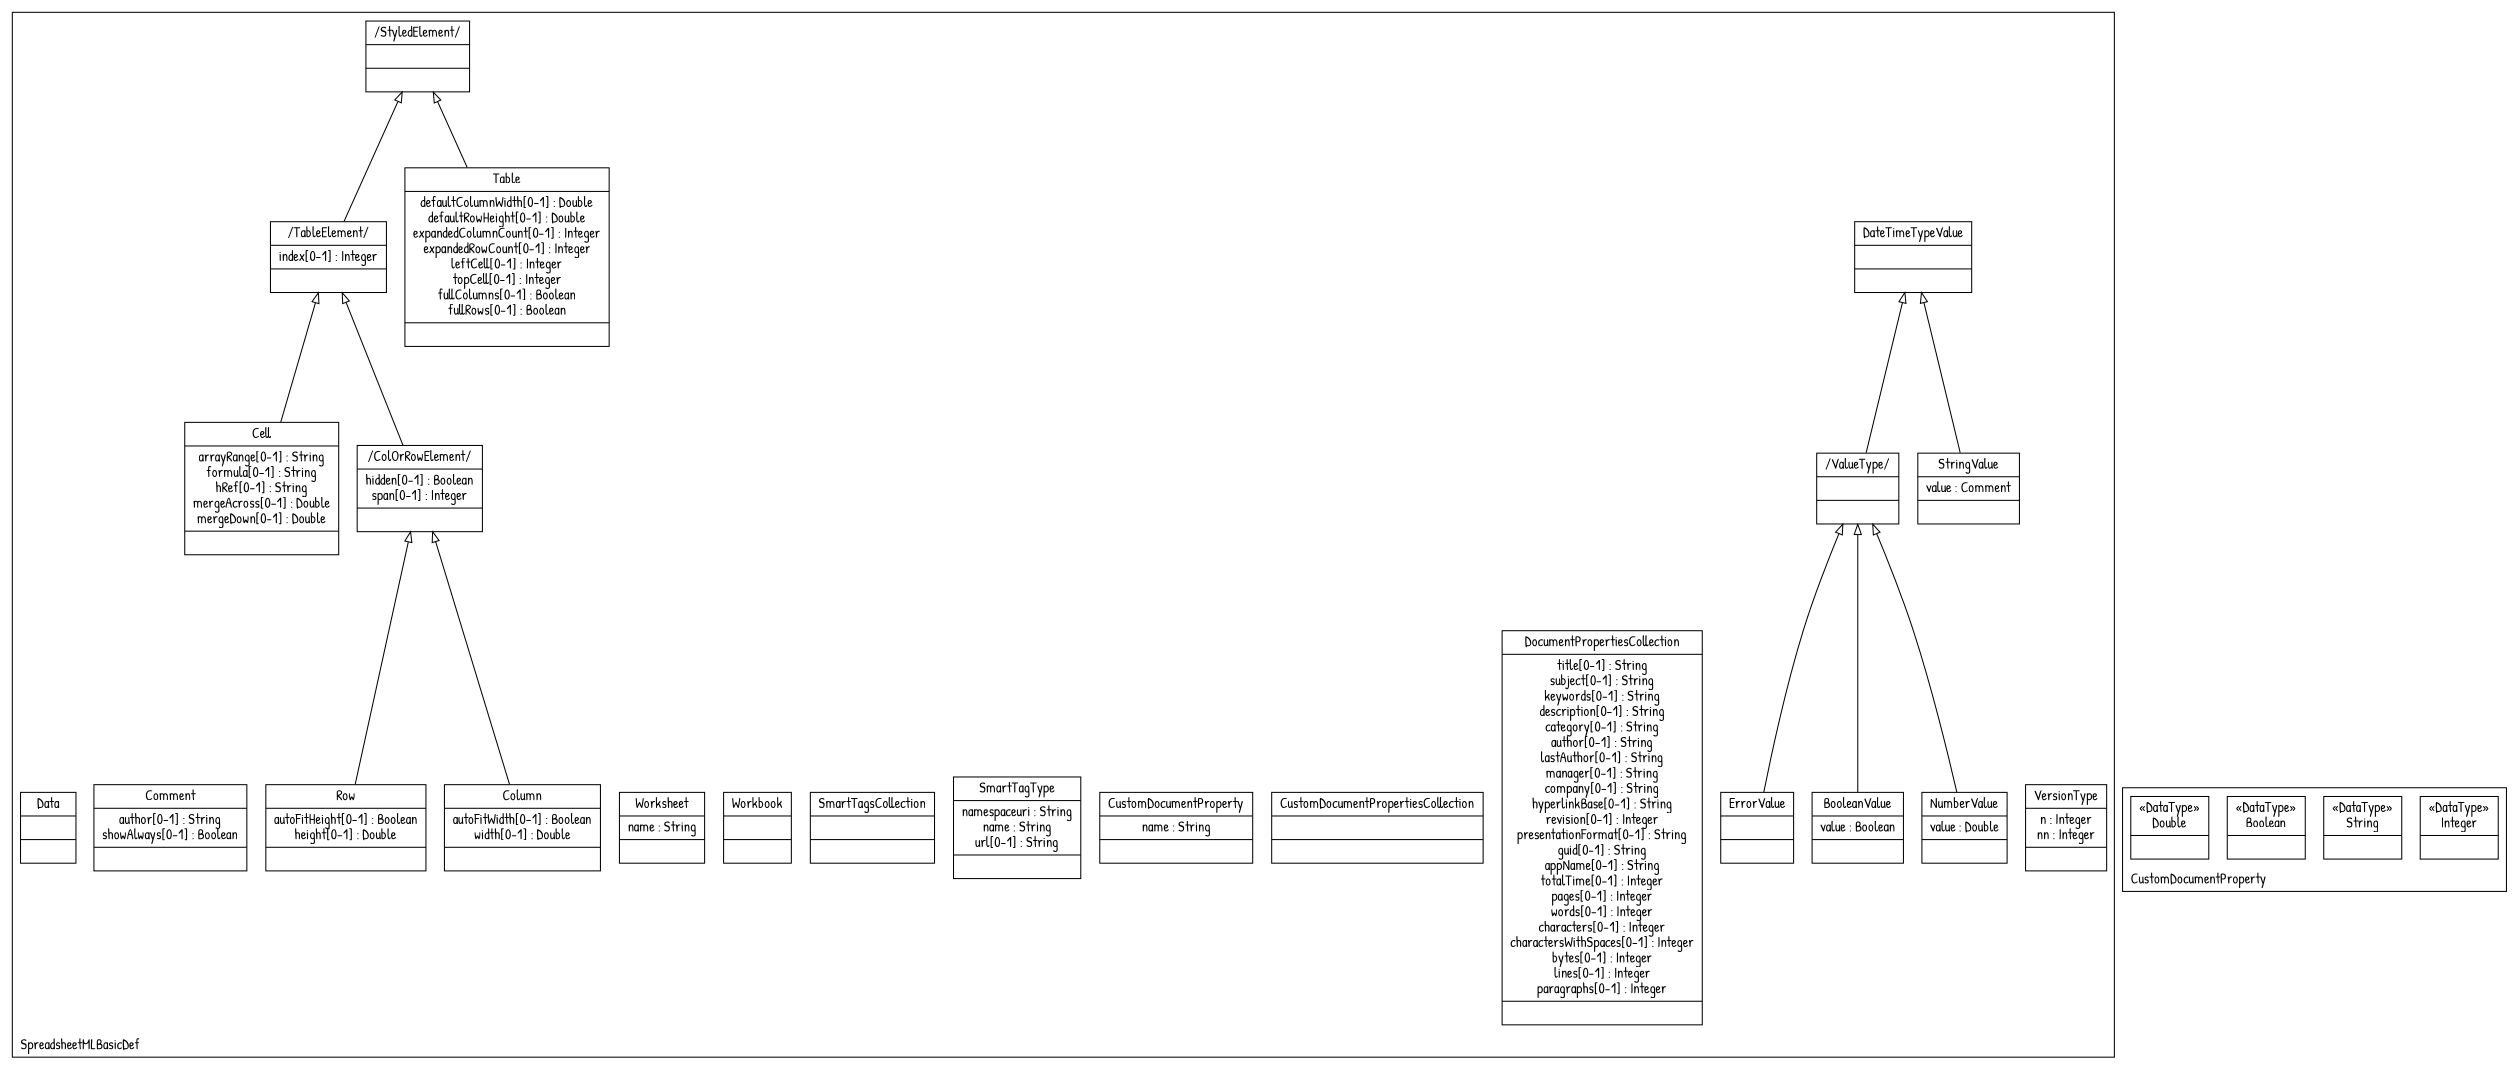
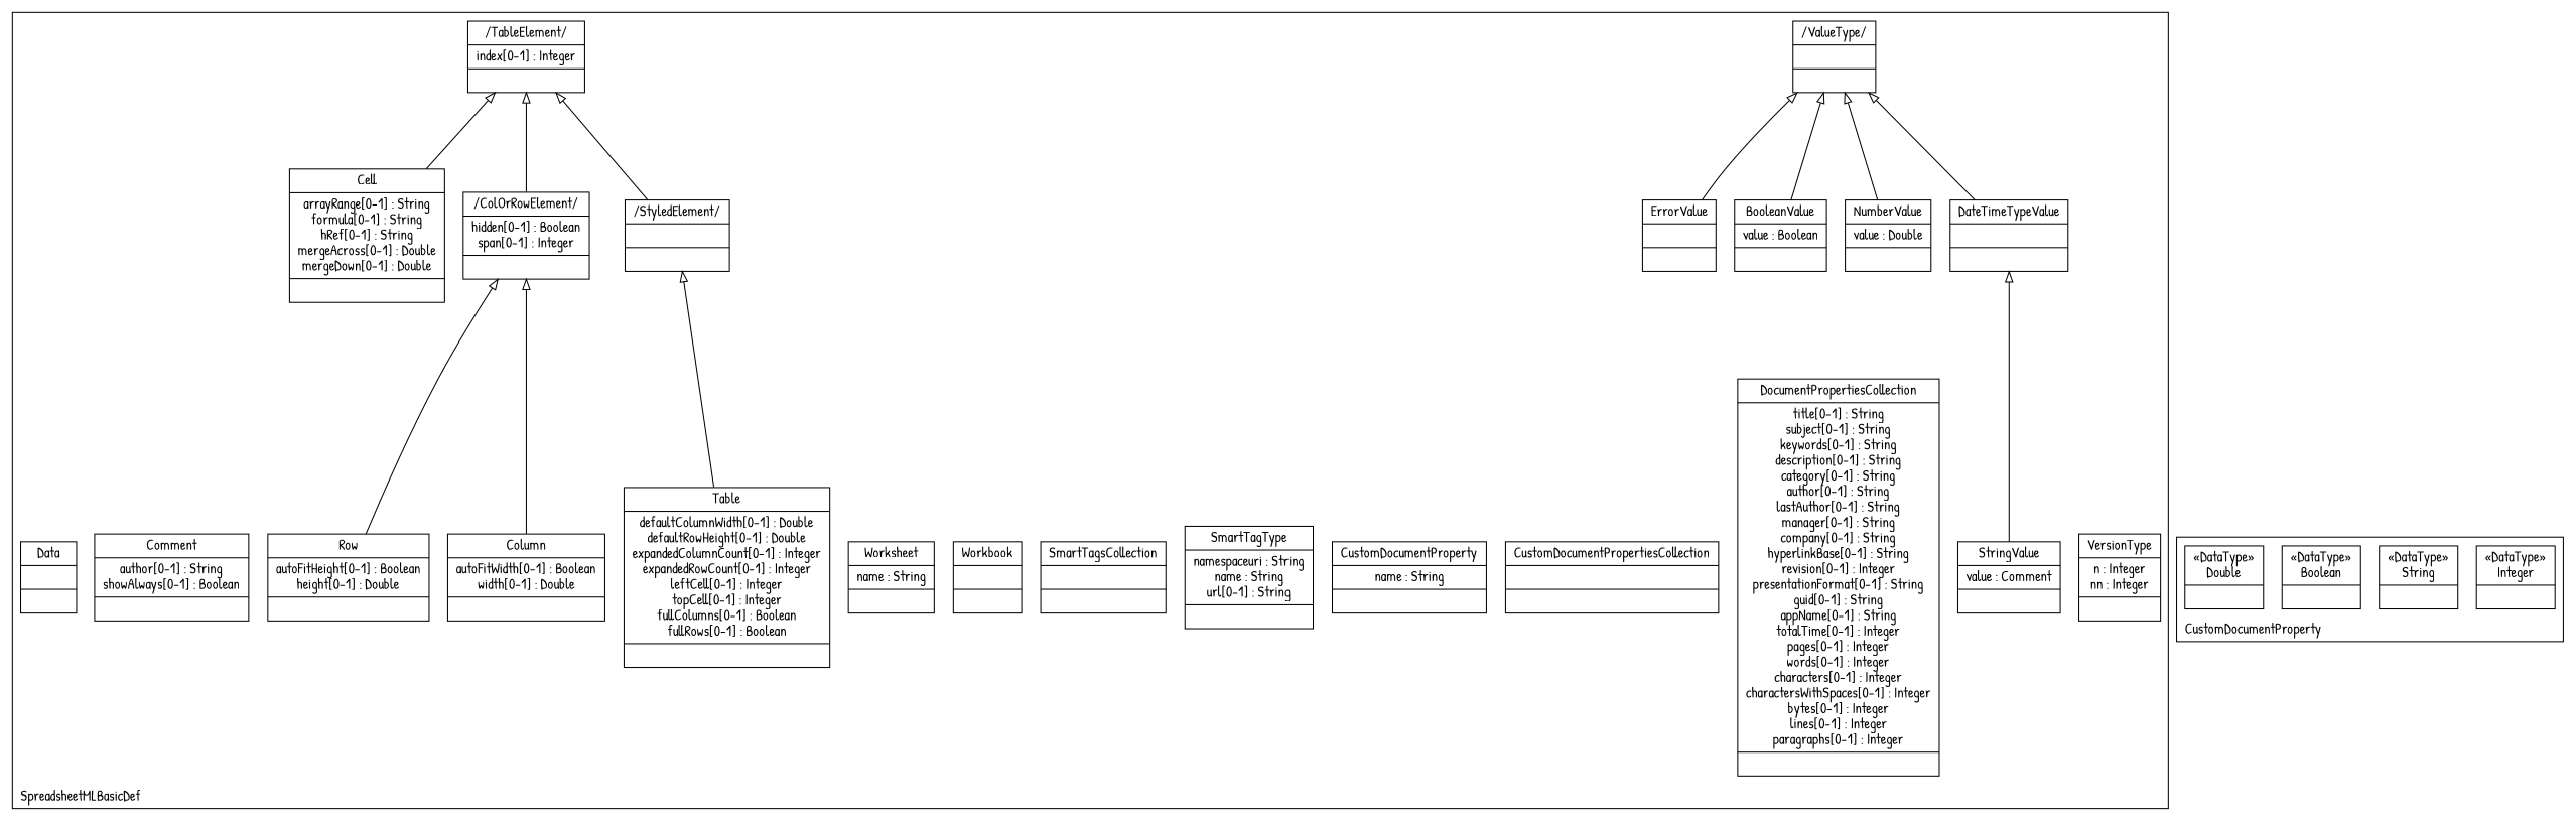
  digraph {
    compound=true
    fontname="Patrick Hand"
    labeljust=l
    labelloc=t
    nodeSep=0.75
    rankdir=BT
    node [fontname="Patrick Hand" shape=record]
    edge [arrowhead=onormal constraint=true fontname="Patrick Hand" group=ValueType minlen=2]
    n1 [label="{VersionType|n : Integer\nnn : Integer| }"]
    n2 [label="{/ValueType/| | }"]
    n3 [label="{StringValue|value : Comment| }"]
    n4 [label="{NumberValue|value : Double| }"]
    n5 [label="{DateTimeTypeValue| | }"]
    n6 [label="{BooleanValue|value : Boolean| }"]
    n7 [label="{ErrorValue| | }"]
    n8 [label="{DocumentPropertiesCollection|title[0-1] : String\nsubject[0-1] : String\nkeywords[0-1] : String\ndescription[0-1] : String\ncategory[0-1] : String\nauthor[0-1] : String\nlastAuthor[0-1] : String\nmanager[0-1] : String\ncompany[0-1] : String\nhyperlinkBase[0-1] : String\nrevision[0-1] : Integer\npresentationFormat[0-1] : String\nguid[0-1] : String\nappName[0-1] : String\ntotalTime[0-1] : Integer\npages[0-1] : Integer\nwords[0-1] : Integer\ncharacters[0-1] : Integer\ncharactersWithSpaces[0-1] : Integer\nbytes[0-1] : Integer\nlines[0-1] : Integer\nparagraphs[0-1] : Integer| }"]
    n9 [label="{CustomDocumentPropertiesCollection| | }"]
    n10 [label="{CustomDocumentProperty|name : String| }"]
    n11 [label="{SmartTagType|namespaceuri : String\nname : String\nurl[0-1] : String| }"]
    n12 [label="{SmartTagsCollection| | }"]
    n13 [label="{Workbook| | }"]
    n14 [label="{Worksheet|name : String| }"]
    n15 [label="{/StyledElement/| | }"]
    n16 [label="{Table|defaultColumnWidth[0-1] : Double\ndefaultRowHeight[0-1] : Double\nexpandedColumnCount[0-1] : Integer\nexpandedRowCount[0-1] : Integer\nleftCell[0-1] : Integer\ntopCell[0-1] : Integer\nfullColumns[0-1] : Boolean\nfullRows[0-1] : Boolean| }"]
    n17 [label="{/TableElement/|index[0-1] : Integer| }"]
    n18 [label="{/ColOrRowElement/|hidden[0-1] : Boolean\nspan[0-1] : Integer| }"]
    n19 [label="{Column|autoFitWidth[0-1] : Boolean\nwidth[0-1] : Double| }"]
    n20 [label="{Row|autoFitHeight[0-1] : Boolean\nheight[0-1] : Double| }"]
    n21 [label="{Cell|arrayRange[0-1] : String\nformula[0-1] : String\nhRef[0-1] : String\nmergeAcross[0-1] : Double\nmergeDown[0-1] : Double| }"]
    n22 [label="{Comment|author[0-1] : String\nshowAlways[0-1] : Boolean| }"]
    n23 [label="{Data| | }"]
    n24 [label="{&#171;DataType&#187;\nInteger|}"]
    n25 [label="{&#171;DataType&#187;\nString|}"]
    n26 [label="{&#171;DataType&#187;\nBoolean|}"]
    n27 [label="{&#171;DataType&#187;\nDouble|}"]
    subgraph cluster_1 {
      color=black
      label=SpreadsheetMLBasicDef
      n1
      n2
      n3
      n4
      n5
      n6
      n7
      n8
      n9
      n10
      n11
      n12
      n13
      n14
      n15
      n16
      n17
      n18
      n19
      n20
      n21
      n22
      n23
    }
    subgraph cluster_2 {
      color=black
      label=CustomDocumentProperty
      n24
      n25
      n26
      n27
    }
    n3 -> n5
    n4 -> n2
-   n2 -> n5
+   n5 -> n2
    n6 -> n2
    n7 -> n2
    n16 -> n15 [group=StyledElement]
-   n17 -> n15 [group=StyledElement]
+   n15 -> n17 [group=StyledElement]
    n18 -> n17 [group=TableElement]
    n19 -> n18 [group=ColOrRowElement]
    n20 -> n18 [group=ColOrRowElement]
    n21 -> n17 [group=TableElement]
  }
